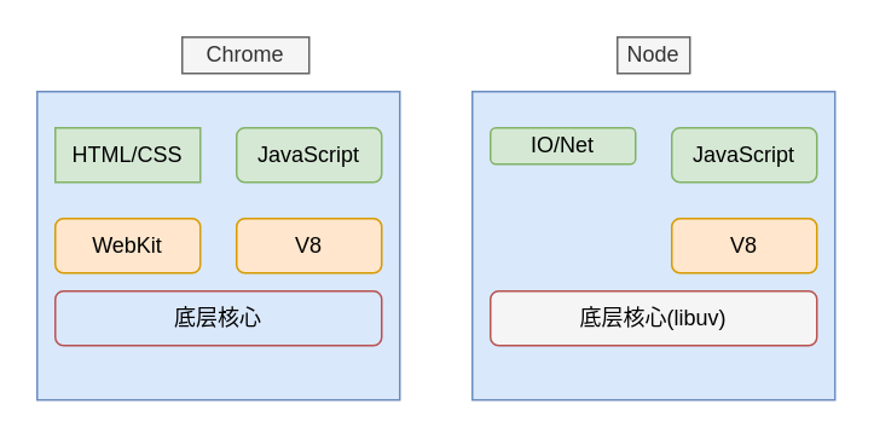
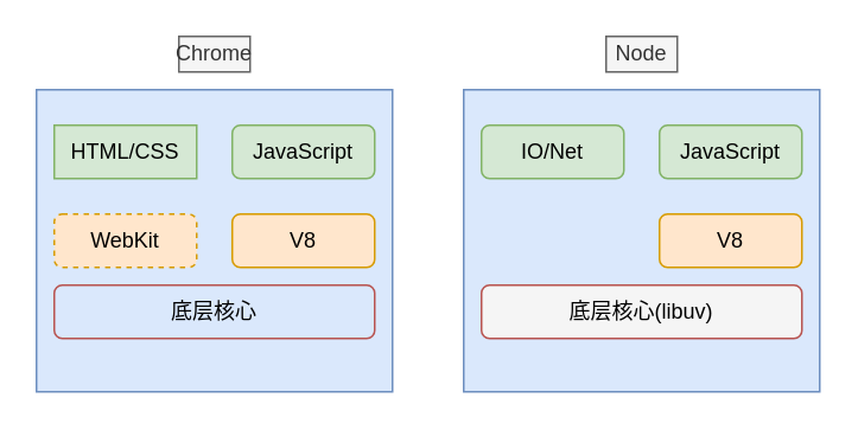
  <mxCell id="0" />
  <mxCell id="1" parent="0" />
  <mxCell id="2" value="" style="rounded=0;whiteSpace=wrap;html=1;fillColor=#dae8fc;strokeColor=#6c8ebf;" vertex="1" parent="1"><mxGeometry x="20" y="50" width="200" height="170" as="geometry" /></mxCell>
  <mxCell id="3" value="HTML/CSS" style="whiteSpace=wrap;html=1;fillColor=#d5e8d4;strokeColor=#82b366;rounded=0;" vertex="1" parent="1"><mxGeometry x="30" y="70" width="80" height="30" as="geometry" /></mxCell>
  <mxCell id="4" value="JavaScript" style="rounded=1;whiteSpace=wrap;html=1;fillColor=#d5e8d4;strokeColor=#82b366;" vertex="1" parent="1"><mxGeometry x="130" y="70" width="80" height="30" as="geometry" /></mxCell>
- <mxCell id="5" value="WebKit" style="rounded=1;whiteSpace=wrap;html=1;fillColor=#ffe6cc;strokeColor=#d79b00;" vertex="1" parent="1"><mxGeometry x="30" y="120" width="80" height="30" as="geometry" /></mxCell>
+ <mxCell id="5" value="WebKit" style="rounded=1;whiteSpace=wrap;html=1;fillColor=#ffe6cc;strokeColor=#d79b00;dashed=1;" vertex="1" parent="1"><mxGeometry x="30" y="120" width="80" height="30" as="geometry" /></mxCell>
  <mxCell id="6" value="V8" style="rounded=1;whiteSpace=wrap;html=1;fillColor=#ffe6cc;strokeColor=#d79b00;" vertex="1" parent="1"><mxGeometry x="130" y="120" width="80" height="30" as="geometry" /></mxCell>
  <mxCell id="7" value="底层核心" style="rounded=1;whiteSpace=wrap;html=1;fillColor=#dae8fc;strokeColor=#b85450;" vertex="1" parent="1"><mxGeometry x="30" y="160" width="180" height="30" as="geometry" /></mxCell>
  <mxCell id="8" value="" style="rounded=0;whiteSpace=wrap;html=1;fillColor=#dae8fc;strokeColor=#6c8ebf;" vertex="1" parent="1"><mxGeometry x="260" y="50" width="200" height="170" as="geometry" /></mxCell>
- <mxCell id="9" value="IO/Net" style="rounded=1;whiteSpace=wrap;html=1;fillColor=#d5e8d4;strokeColor=#82b366;" vertex="1" parent="1"><mxGeometry x="270" y="70" width="80" height="20" as="geometry" /></mxCell>
+ <mxCell id="9" value="IO/Net" style="rounded=1;whiteSpace=wrap;html=1;fillColor=#d5e8d4;strokeColor=#82b366;" vertex="1" parent="1"><mxGeometry x="270" y="70" width="80" height="30" as="geometry" /></mxCell>
  <mxCell id="10" value="JavaScript" style="rounded=1;whiteSpace=wrap;html=1;fillColor=#d5e8d4;strokeColor=#82b366;" vertex="1" parent="1"><mxGeometry x="370" y="70" width="80" height="30" as="geometry" /></mxCell>
  <mxCell id="11" value="V8" style="rounded=1;whiteSpace=wrap;html=1;fillColor=#ffe6cc;strokeColor=#d79b00;" vertex="1" parent="1"><mxGeometry x="370" y="120" width="80" height="30" as="geometry" /></mxCell>
  <mxCell id="12" value="底层核心(libuv)" style="rounded=1;whiteSpace=wrap;html=1;fillColor=#f5f5f5;strokeColor=#b85450;" vertex="1" parent="1"><mxGeometry x="270" y="160" width="180" height="30" as="geometry" /></mxCell>
- <mxCell id="13" value="Chrome" style="text;html=1;strokeColor=#666666;fillColor=#f5f5f5;align=center;verticalAlign=middle;whiteSpace=wrap;rounded=0;fontColor=#333333;" vertex="1" parent="1"><mxGeometry x="100" y="20" width="70" height="20" as="geometry" /></mxCell>
+ <mxCell id="13" value="Chrome" style="text;html=1;strokeColor=#666666;fillColor=#f5f5f5;align=center;verticalAlign=middle;whiteSpace=wrap;rounded=0;fontColor=#333333;" vertex="1" parent="1"><mxGeometry x="100" y="20" width="40" height="20" as="geometry" /></mxCell>
  <mxCell id="14" value="Node" style="text;html=1;strokeColor=#666666;fillColor=#f5f5f5;align=center;verticalAlign=middle;whiteSpace=wrap;rounded=0;fontColor=#333333;" vertex="1" parent="1"><mxGeometry x="340" y="20" width="40" height="20" as="geometry" /></mxCell>
